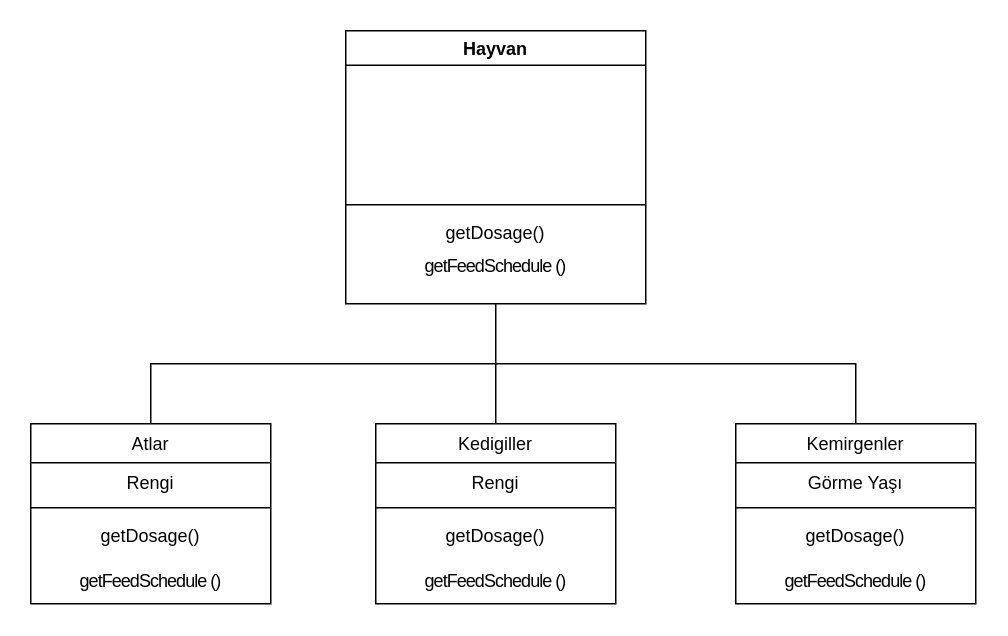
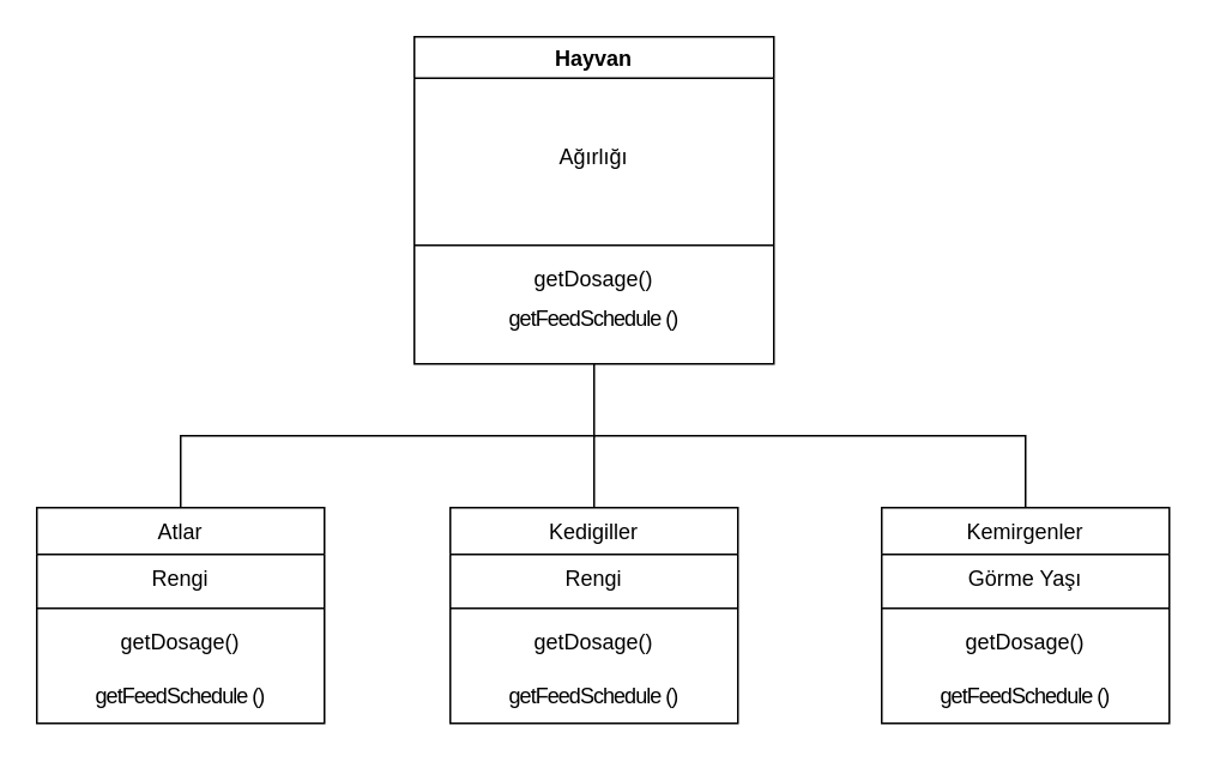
  <mxCell id="0" />
  <mxCell id="1" parent="0" />
  <mxCell id="2" value="Atlar" style="swimlane;fontStyle=0;align=center;verticalAlign=top;childLayout=stackLayout;horizontal=1;startSize=26;horizontalStack=0;resizeParent=1;resizeLast=0;collapsible=1;marginBottom=0;rounded=0;shadow=0;strokeWidth=1;" parent="1" vertex="1"><mxGeometry x="20" y="282" width="160" height="120" as="geometry"><mxRectangle x="340" y="380" width="170" height="26" as="alternateBounds" /></mxGeometry></mxCell>
  <mxCell id="3" value="Rengi" style="text;align=center;verticalAlign=top;spacingLeft=4;spacingRight=4;overflow=hidden;rotatable=0;points=[[0,0.5],[1,0.5]];portConstraint=eastwest;" parent="2" vertex="1"><mxGeometry y="26" width="160" height="26" as="geometry" /></mxCell>
  <mxCell id="4" value="" style="line;html=1;strokeWidth=1;align=left;verticalAlign=middle;spacingTop=-1;spacingLeft=3;spacingRight=3;rotatable=0;labelPosition=right;points=[];portConstraint=eastwest;" parent="2" vertex="1"><mxGeometry y="52" width="160" height="8" as="geometry" /></mxCell>
  <mxCell id="5" value="getDosage()" style="text;html=1;strokeColor=none;fillColor=none;align=center;verticalAlign=middle;whiteSpace=wrap;rounded=0;" vertex="1" parent="2"><mxGeometry y="60" width="160" height="30" as="geometry" /></mxCell>
  <mxCell id="6" value="&lt;span style=&quot;font-family: Nunito, sans-serif; letter-spacing: -0.64px; text-align: left; background-color: rgb(255, 255, 255);&quot;&gt;&lt;font style=&quot;font-size: 12px;&quot;&gt;getFeedSchedule ()&lt;/font&gt;&lt;/span&gt;" style="text;html=1;strokeColor=none;fillColor=none;align=center;verticalAlign=middle;whiteSpace=wrap;rounded=0;" vertex="1" parent="2"><mxGeometry y="90" width="160" height="30" as="geometry" /></mxCell>
  <mxCell id="7" value="" style="endArrow=none;endSize=10;endFill=0;shadow=0;strokeWidth=1;rounded=0;edgeStyle=elbowEdgeStyle;elbow=vertical;entryX=0.5;entryY=1;entryDx=0;entryDy=0;" parent="1" source="2" target="8" edge="1"><mxGeometry width="160" relative="1" as="geometry"><mxPoint x="120" y="-105" as="sourcePoint" /><mxPoint x="220" y="-207" as="targetPoint" /></mxGeometry></mxCell>
  <mxCell id="8" value="Hayvan" style="swimlane;" vertex="1" parent="1"><mxGeometry x="230" y="20" width="200" height="182" as="geometry" /></mxCell>
+ <mxCell id="9" value="Ağırlığı" style="text;html=1;strokeColor=none;fillColor=none;align=center;verticalAlign=middle;whiteSpace=wrap;rounded=0;" vertex="1" parent="8"><mxGeometry y="52" width="200" height="30" as="geometry" /></mxCell>
  <mxCell id="10" value="" style="line;html=1;strokeWidth=1;align=left;verticalAlign=middle;spacingTop=-1;spacingLeft=3;spacingRight=3;rotatable=0;labelPosition=right;points=[];portConstraint=eastwest;" parent="8" vertex="1"><mxGeometry y="112" width="200" height="8" as="geometry" /></mxCell>
  <mxCell id="11" value="getDosage()" style="text;html=1;strokeColor=none;fillColor=none;align=center;verticalAlign=middle;whiteSpace=wrap;rounded=0;" vertex="1" parent="8"><mxGeometry y="120" width="200" height="30" as="geometry" /></mxCell>
  <mxCell id="12" value="&lt;span style=&quot;font-family: Nunito, sans-serif; letter-spacing: -0.64px; text-align: left; background-color: rgb(255, 255, 255);&quot;&gt;&lt;font style=&quot;font-size: 12px;&quot;&gt;getFeedSchedule ()&lt;/font&gt;&lt;/span&gt;" style="text;html=1;strokeColor=none;fillColor=none;align=center;verticalAlign=middle;whiteSpace=wrap;rounded=0;" vertex="1" parent="8"><mxGeometry y="142" width="200" height="30" as="geometry" /></mxCell>
  <mxCell id="13" value="Kedigiller" style="swimlane;fontStyle=0;align=center;verticalAlign=top;childLayout=stackLayout;horizontal=1;startSize=26;horizontalStack=0;resizeParent=1;resizeLast=0;collapsible=1;marginBottom=0;rounded=0;shadow=0;strokeWidth=1;" vertex="1" parent="1"><mxGeometry x="250" y="282" width="160" height="120" as="geometry"><mxRectangle x="340" y="380" width="170" height="26" as="alternateBounds" /></mxGeometry></mxCell>
  <mxCell id="14" value="Rengi" style="text;align=center;verticalAlign=top;spacingLeft=4;spacingRight=4;overflow=hidden;rotatable=0;points=[[0,0.5],[1,0.5]];portConstraint=eastwest;" vertex="1" parent="13"><mxGeometry y="26" width="160" height="26" as="geometry" /></mxCell>
  <mxCell id="15" value="" style="line;html=1;strokeWidth=1;align=left;verticalAlign=middle;spacingTop=-1;spacingLeft=3;spacingRight=3;rotatable=0;labelPosition=right;points=[];portConstraint=eastwest;" vertex="1" parent="13"><mxGeometry y="52" width="160" height="8" as="geometry" /></mxCell>
  <mxCell id="16" value="getDosage()" style="text;html=1;strokeColor=none;fillColor=none;align=center;verticalAlign=middle;whiteSpace=wrap;rounded=0;" vertex="1" parent="13"><mxGeometry y="60" width="160" height="30" as="geometry" /></mxCell>
  <mxCell id="17" value="&lt;span style=&quot;font-family: Nunito, sans-serif; letter-spacing: -0.64px; text-align: left; background-color: rgb(255, 255, 255);&quot;&gt;&lt;font style=&quot;font-size: 12px;&quot;&gt;getFeedSchedule ()&lt;/font&gt;&lt;/span&gt;" style="text;html=1;strokeColor=none;fillColor=none;align=center;verticalAlign=middle;whiteSpace=wrap;rounded=0;" vertex="1" parent="13"><mxGeometry y="90" width="160" height="30" as="geometry" /></mxCell>
  <mxCell id="18" value="Kemirgenler" style="swimlane;fontStyle=0;align=center;verticalAlign=top;childLayout=stackLayout;horizontal=1;startSize=26;horizontalStack=0;resizeParent=1;resizeLast=0;collapsible=1;marginBottom=0;rounded=0;shadow=0;strokeWidth=1;" vertex="1" parent="1"><mxGeometry x="490" y="282" width="160" height="120" as="geometry"><mxRectangle x="340" y="380" width="170" height="26" as="alternateBounds" /></mxGeometry></mxCell>
  <mxCell id="19" value="Görme Yaşı" style="text;align=center;verticalAlign=top;spacingLeft=4;spacingRight=4;overflow=hidden;rotatable=0;points=[[0,0.5],[1,0.5]];portConstraint=eastwest;" vertex="1" parent="18"><mxGeometry y="26" width="160" height="26" as="geometry" /></mxCell>
  <mxCell id="20" value="" style="line;html=1;strokeWidth=1;align=left;verticalAlign=middle;spacingTop=-1;spacingLeft=3;spacingRight=3;rotatable=0;labelPosition=right;points=[];portConstraint=eastwest;" vertex="1" parent="18"><mxGeometry y="52" width="160" height="8" as="geometry" /></mxCell>
  <mxCell id="21" value="getDosage()" style="text;html=1;strokeColor=none;fillColor=none;align=center;verticalAlign=middle;whiteSpace=wrap;rounded=0;" vertex="1" parent="18"><mxGeometry y="60" width="160" height="30" as="geometry" /></mxCell>
  <mxCell id="22" value="&lt;span style=&quot;font-family: Nunito, sans-serif; letter-spacing: -0.64px; text-align: left; background-color: rgb(255, 255, 255);&quot;&gt;&lt;font style=&quot;font-size: 12px;&quot;&gt;getFeedSchedule ()&lt;/font&gt;&lt;/span&gt;" style="text;html=1;strokeColor=none;fillColor=none;align=center;verticalAlign=middle;whiteSpace=wrap;rounded=0;" vertex="1" parent="18"><mxGeometry y="90" width="160" height="30" as="geometry" /></mxCell>
  <mxCell id="23" value="" style="endArrow=none;html=1;rounded=0;fontSize=12;entryX=0.5;entryY=0;entryDx=0;entryDy=0;" edge="1" parent="1" target="18"><mxGeometry width="50" height="50" relative="1" as="geometry"><mxPoint x="330" y="242" as="sourcePoint" /><mxPoint x="410" y="212" as="targetPoint" /><Array as="points"><mxPoint x="570" y="242" /></Array></mxGeometry></mxCell>
  <mxCell id="24" value="" style="endArrow=none;html=1;rounded=0;fontSize=12;exitX=0.5;exitY=0;exitDx=0;exitDy=0;" edge="1" parent="1" source="13"><mxGeometry width="50" height="50" relative="1" as="geometry"><mxPoint x="330" y="272" as="sourcePoint" /><mxPoint x="330" y="242" as="targetPoint" /></mxGeometry></mxCell>
